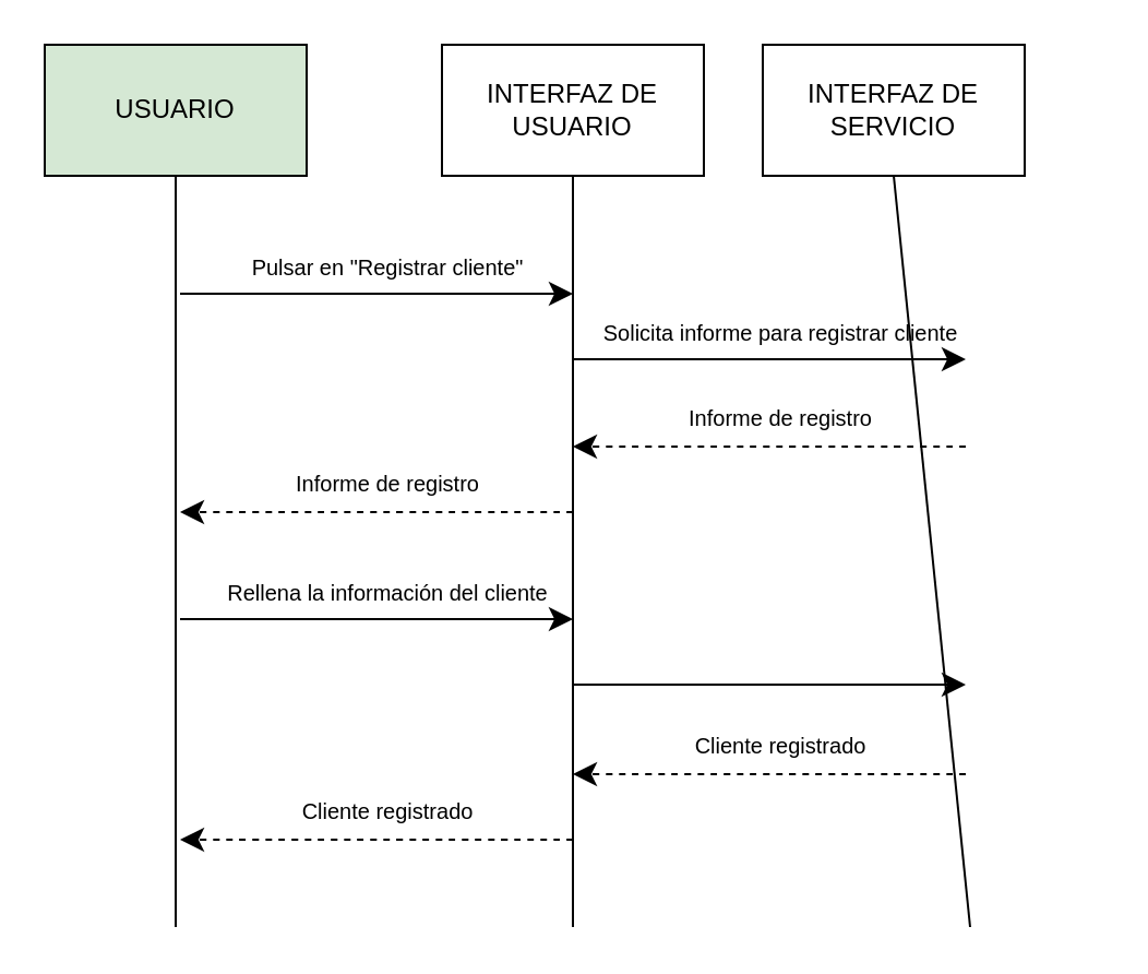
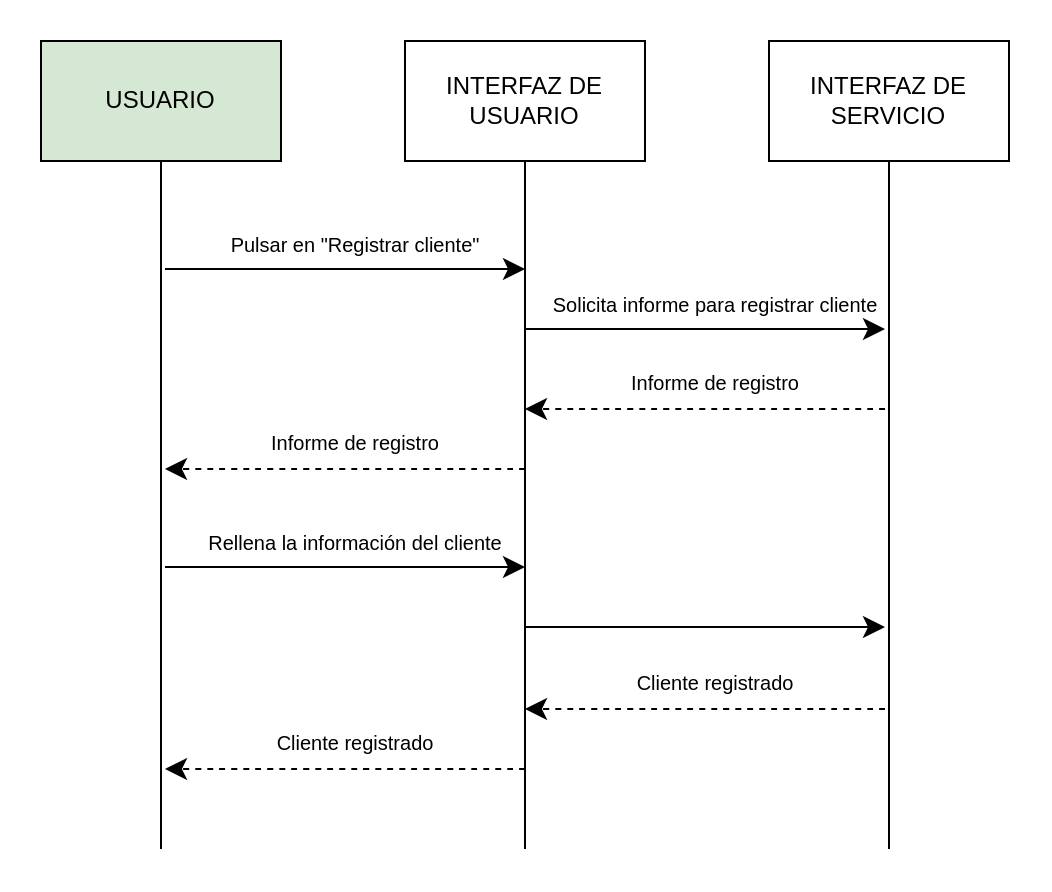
  <mxCell id="0" />
  <mxCell id="1" parent="0" />
  <mxCell id="2" style="edgeStyle=none;curved=1;rounded=0;orthogonalLoop=1;jettySize=auto;html=1;exitX=0.5;exitY=1;exitDx=0;exitDy=0;fontSize=12;startSize=8;endSize=8;endArrow=none;endFill=0;" parent="1" source="3" edge="1"><mxGeometry relative="1" as="geometry"><mxPoint x="80" y="424" as="targetPoint" /></mxGeometry></mxCell>
  <mxCell id="3" value="USUARIO" style="rounded=0;whiteSpace=wrap;html=1;fillColor=#d5e8d4;" parent="1" vertex="1"><mxGeometry x="20" y="20" width="120" height="60" as="geometry" /></mxCell>
  <mxCell id="4" style="edgeStyle=none;curved=1;rounded=0;orthogonalLoop=1;jettySize=auto;html=1;exitX=0.5;exitY=1;exitDx=0;exitDy=0;fontSize=12;startSize=8;endSize=8;endArrow=none;endFill=0;" parent="1" source="5" edge="1"><mxGeometry relative="1" as="geometry"><mxPoint x="262" y="424" as="targetPoint" /></mxGeometry></mxCell>
  <mxCell id="5" value="INTERFAZ DE USUARIO" style="rounded=0;whiteSpace=wrap;html=1;" parent="1" vertex="1"><mxGeometry x="202" y="20" width="120" height="60" as="geometry" /></mxCell>
  <mxCell id="6" style="edgeStyle=none;curved=1;rounded=0;orthogonalLoop=1;jettySize=auto;html=1;exitX=0.5;exitY=1;exitDx=0;exitDy=0;fontSize=12;startSize=8;endSize=8;endArrow=none;endFill=0;" parent="1" source="7" edge="1"><mxGeometry relative="1" as="geometry"><mxPoint x="444" y="424" as="targetPoint" /></mxGeometry></mxCell>
- <mxCell id="7" value="INTERFAZ DE SERVICIO" style="rounded=0;whiteSpace=wrap;html=1;" parent="1" vertex="1"><mxGeometry x="349" y="20" width="120" height="60" as="geometry" /></mxCell>
+ <mxCell id="7" value="INTERFAZ DE SERVICIO" style="rounded=0;whiteSpace=wrap;html=1;" parent="1" vertex="1"><mxGeometry x="384" y="20" width="120" height="60" as="geometry" /></mxCell>
  <mxCell id="8" value="" style="endArrow=classic;html=1;rounded=0;fontSize=12;startSize=8;endSize=8;curved=1;" parent="1" edge="1"><mxGeometry width="50" height="50" relative="1" as="geometry"><mxPoint x="82" y="134" as="sourcePoint" /><mxPoint x="262" y="134" as="targetPoint" /></mxGeometry></mxCell>
  <mxCell id="9" value="&lt;font style=&quot;font-size: 10px;&quot;&gt;Pulsar en &quot;Registrar cliente&quot;&lt;/font&gt;" style="text;html=1;align=center;verticalAlign=middle;resizable=0;points=[];autosize=1;strokeColor=none;fillColor=none;fontSize=16;" parent="1" vertex="1"><mxGeometry x="102" y="105" width="150" height="30" as="geometry" /></mxCell>
  <mxCell id="10" value="" style="endArrow=classic;html=1;rounded=0;fontSize=12;startSize=8;endSize=8;curved=1;" parent="1" edge="1"><mxGeometry width="50" height="50" relative="1" as="geometry"><mxPoint x="262" y="164" as="sourcePoint" /><mxPoint x="442" y="164" as="targetPoint" /></mxGeometry></mxCell>
  <mxCell id="11" value="&lt;font style=&quot;font-size: 10px;&quot;&gt;Solicita informe para registrar cliente&lt;/font&gt;&lt;div&gt;&lt;br&gt;&lt;/div&gt;" style="text;html=1;align=center;verticalAlign=middle;resizable=0;points=[];autosize=1;strokeColor=none;fillColor=none;fontSize=16;" parent="1" vertex="1"><mxGeometry x="267" y="135" width="180" height="50" as="geometry" /></mxCell>
  <mxCell id="12" value="" style="endArrow=classic;html=1;rounded=0;fontSize=12;startSize=8;endSize=8;curved=1;dashed=1;" parent="1" edge="1"><mxGeometry width="50" height="50" relative="1" as="geometry"><mxPoint x="442" y="204" as="sourcePoint" /><mxPoint x="262" y="204" as="targetPoint" /></mxGeometry></mxCell>
  <mxCell id="13" value="&lt;font style=&quot;font-size: 10px;&quot;&gt;Informe de registro&lt;/font&gt;" style="text;html=1;align=center;verticalAlign=middle;resizable=0;points=[];autosize=1;strokeColor=none;fillColor=none;fontSize=16;" parent="1" vertex="1"><mxGeometry x="302" y="174" width="110" height="30" as="geometry" /></mxCell>
  <mxCell id="14" value="" style="endArrow=classic;html=1;rounded=0;fontSize=12;startSize=8;endSize=8;curved=1;dashed=1;" parent="1" edge="1"><mxGeometry width="50" height="50" relative="1" as="geometry"><mxPoint x="262" y="234" as="sourcePoint" /><mxPoint x="82" y="234" as="targetPoint" /></mxGeometry></mxCell>
  <mxCell id="15" value="&lt;font style=&quot;font-size: 10px;&quot;&gt;Informe de registro&lt;/font&gt;" style="text;html=1;align=center;verticalAlign=middle;resizable=0;points=[];autosize=1;strokeColor=none;fillColor=none;fontSize=16;" parent="1" vertex="1"><mxGeometry x="122" y="204" width="110" height="30" as="geometry" /></mxCell>
  <mxCell id="16" value="" style="endArrow=classic;html=1;rounded=0;fontSize=12;startSize=8;endSize=8;curved=1;" parent="1" edge="1"><mxGeometry width="50" height="50" relative="1" as="geometry"><mxPoint x="82" y="283" as="sourcePoint" /><mxPoint x="262" y="283" as="targetPoint" /></mxGeometry></mxCell>
  <mxCell id="17" value="&lt;font style=&quot;font-size: 10px;&quot;&gt;Rellena la información del cliente&lt;/font&gt;" style="text;html=1;align=center;verticalAlign=middle;resizable=0;points=[];autosize=1;strokeColor=none;fillColor=none;fontSize=16;" parent="1" vertex="1"><mxGeometry x="92" y="254" width="170" height="30" as="geometry" /></mxCell>
  <mxCell id="18" value="" style="endArrow=classic;html=1;rounded=0;fontSize=12;startSize=8;endSize=8;curved=1;" parent="1" edge="1"><mxGeometry width="50" height="50" relative="1" as="geometry"><mxPoint x="262" y="313" as="sourcePoint" /><mxPoint x="442" y="313" as="targetPoint" /></mxGeometry></mxCell>
  <mxCell id="19" value="" style="endArrow=classic;html=1;rounded=0;fontSize=12;startSize=8;endSize=8;curved=1;dashed=1;" parent="1" edge="1"><mxGeometry width="50" height="50" relative="1" as="geometry"><mxPoint x="442" y="354" as="sourcePoint" /><mxPoint x="262" y="354" as="targetPoint" /></mxGeometry></mxCell>
  <mxCell id="20" value="&lt;font style=&quot;font-size: 10px;&quot;&gt;Cliente registrado&lt;/font&gt;" style="text;html=1;align=center;verticalAlign=middle;resizable=0;points=[];autosize=1;strokeColor=none;fillColor=none;fontSize=16;" parent="1" vertex="1"><mxGeometry x="307" y="324" width="100" height="30" as="geometry" /></mxCell>
  <mxCell id="21" value="" style="endArrow=classic;html=1;rounded=0;fontSize=12;startSize=8;endSize=8;curved=1;dashed=1;" parent="1" edge="1"><mxGeometry width="50" height="50" relative="1" as="geometry"><mxPoint x="262" y="384" as="sourcePoint" /><mxPoint x="82" y="384" as="targetPoint" /></mxGeometry></mxCell>
  <mxCell id="22" value="&lt;font style=&quot;font-size: 10px;&quot;&gt;Cliente registrado&lt;/font&gt;" style="text;html=1;align=center;verticalAlign=middle;resizable=0;points=[];autosize=1;strokeColor=none;fillColor=none;fontSize=16;" parent="1" vertex="1"><mxGeometry x="127" y="354" width="100" height="30" as="geometry" /></mxCell>
